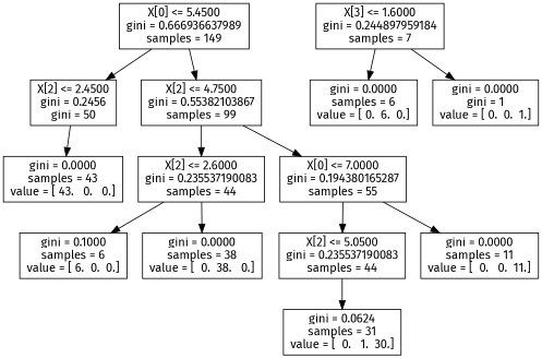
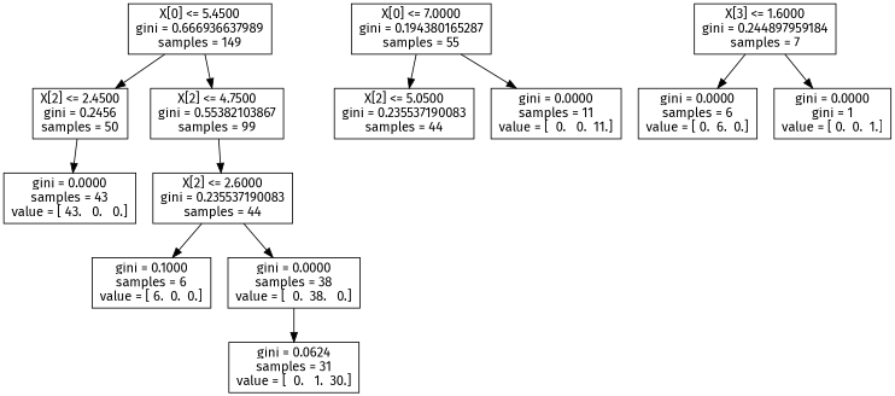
  digraph {
    fontname="Fira Sans"
    node [fontname="Fira Sans" shape=box]
    edge [fontname="Fira Sans"]
    n1 [label="X[0] <= 5.4500\ngini = 0.666936637989\nsamples = 149"]
-   n2 [label="X[2] <= 2.4500\ngini = 0.2456\ngini = 50"]
+   n2 [label="X[2] <= 2.4500\ngini = 0.2456\nsamples = 50"]
    n3 [label="X[2] <= 4.7500\ngini = 0.55382103867\nsamples = 99"]
    n4 [label="gini = 0.0000\nsamples = 43\nvalue = [ 43.   0.   0.]"]
    n5 [label="X[2] <= 2.6000\ngini = 0.235537190083\nsamples = 44"]
    n6 [label="X[0] <= 7.0000\ngini = 0.194380165287\nsamples = 55"]
    n7 [label="X[3] <= 1.6000\ngini = 0.244897959184\nsamples = 7"]
    n8 [label="gini = 0.0000\nsamples = 6\nvalue = [ 0.  6.  0.]"]
    n9 [label="gini = 0.0000\ngini = 1\nvalue = [ 0.  0.  1.]"]
    n10 [label="gini = 0.1000\nsamples = 6\nvalue = [ 6.  0.  0.]"]
    n11 [label="gini = 0.0000\nsamples = 38\nvalue = [  0.  38.   0.]"]
    n12 [label="X[2] <= 5.0500\ngini = 0.235537190083\nsamples = 44"]
    n13 [label="gini = 0.0000\nsamples = 11\nvalue = [  0.   0.  11.]"]
    n14 [label="gini = 0.0624\nsamples = 31\nvalue = [  0.   1.  30.]"]
    n1 -> n2
    n1 -> n3
    n2 -> n4
    n3 -> n5
-   n3 -> n6
    n5 -> n10
    n5 -> n11
    n6 -> n12
    n6 -> n13
    n7 -> n8
    n7 -> n9
-   n12 -> n14
+   n11 -> n14
  }
